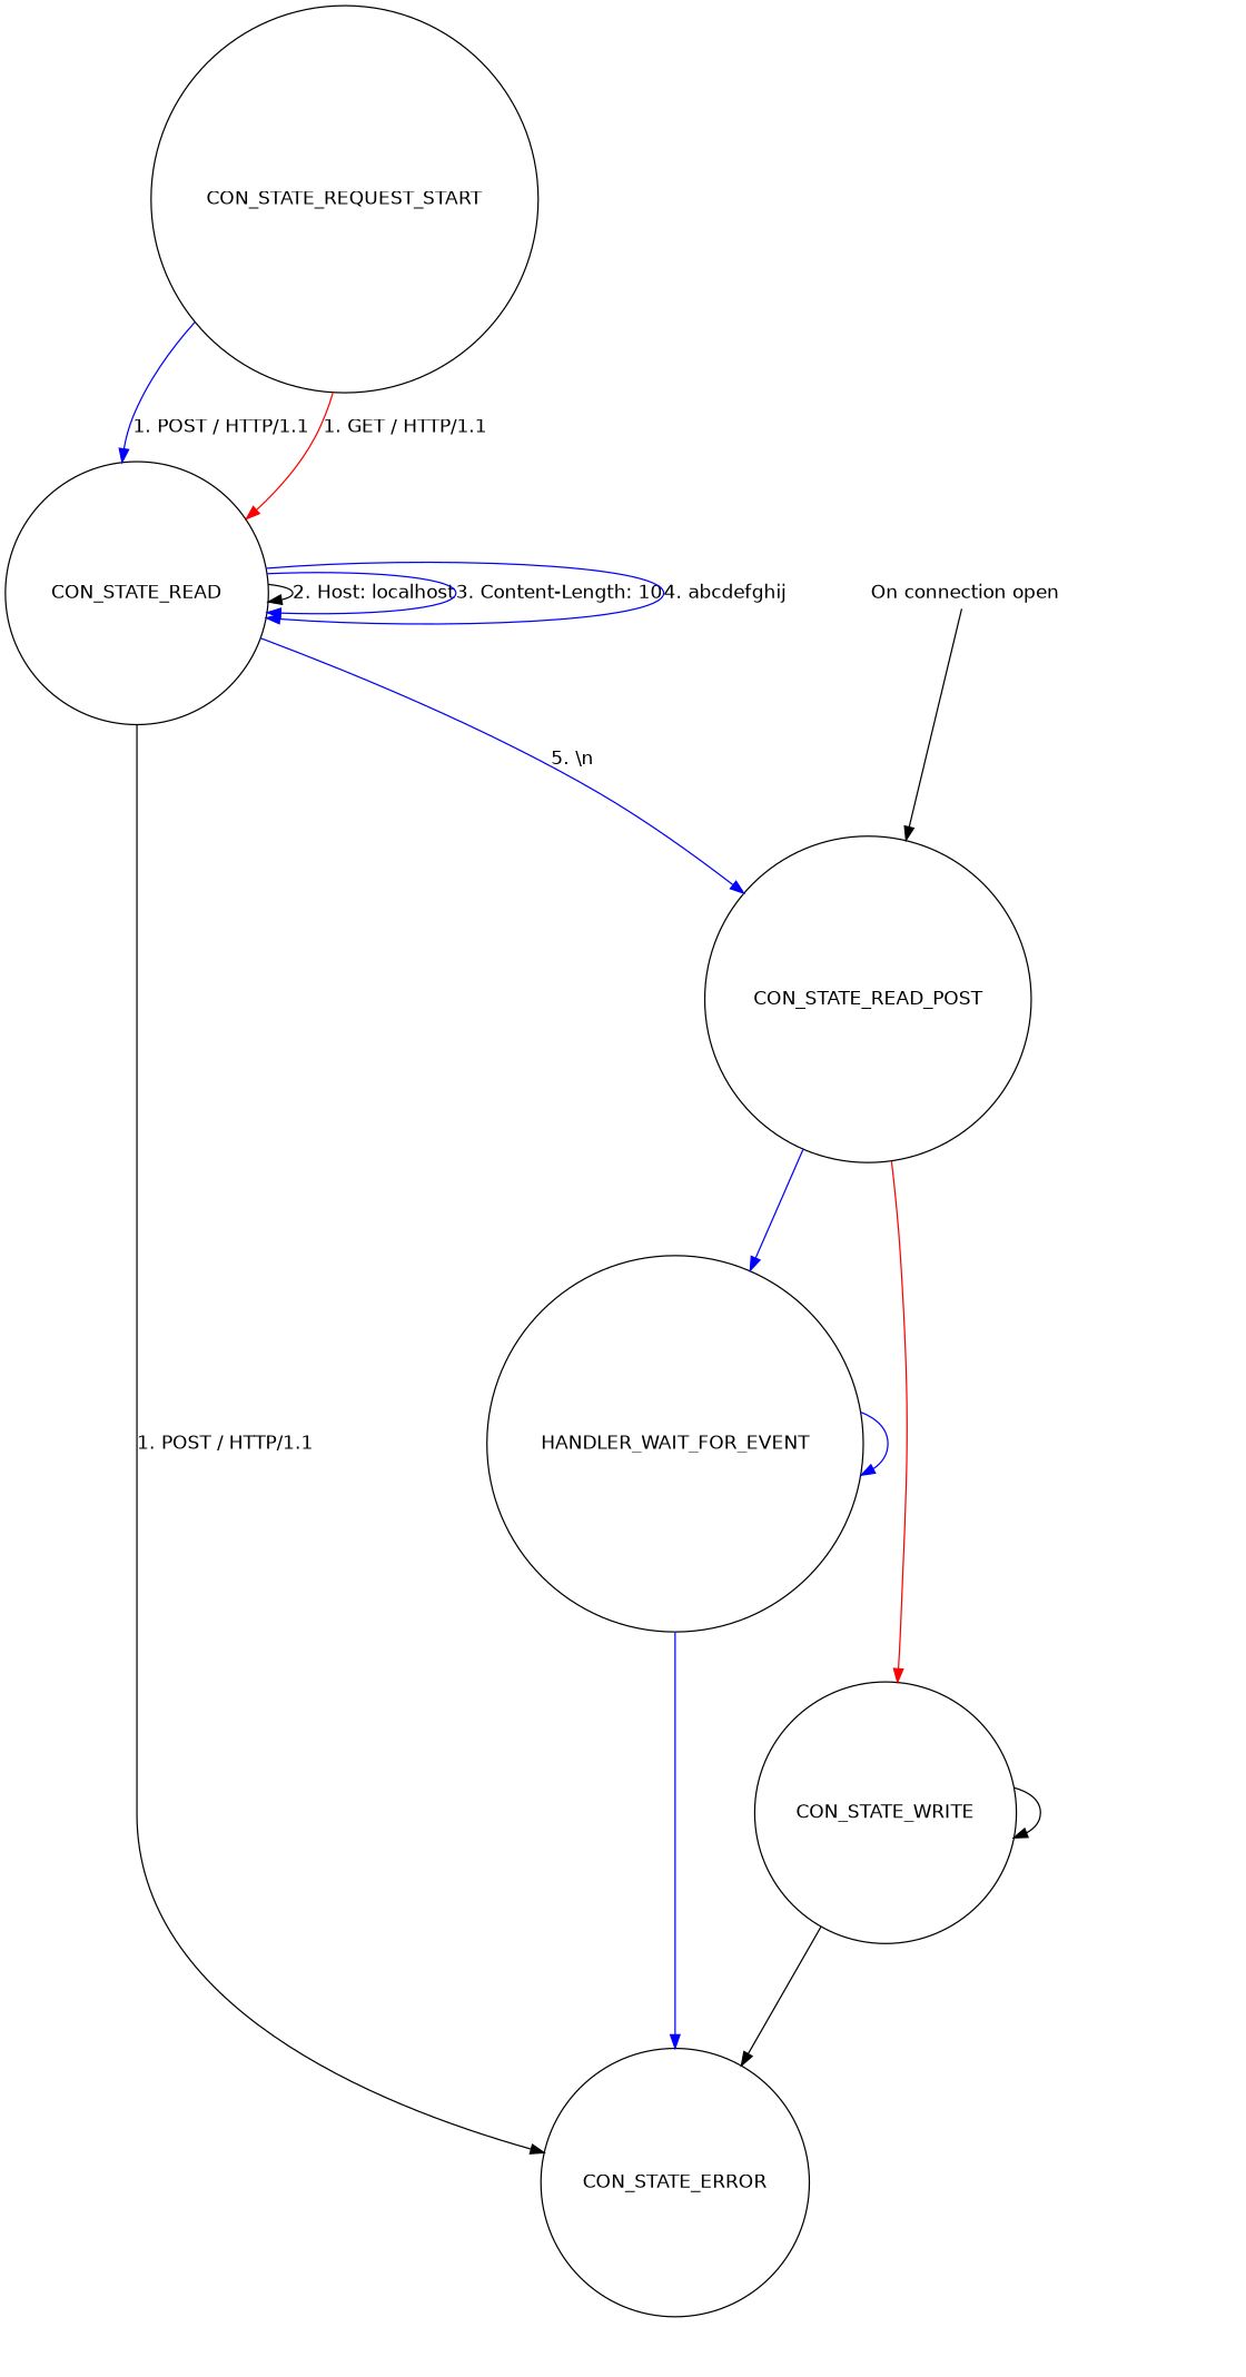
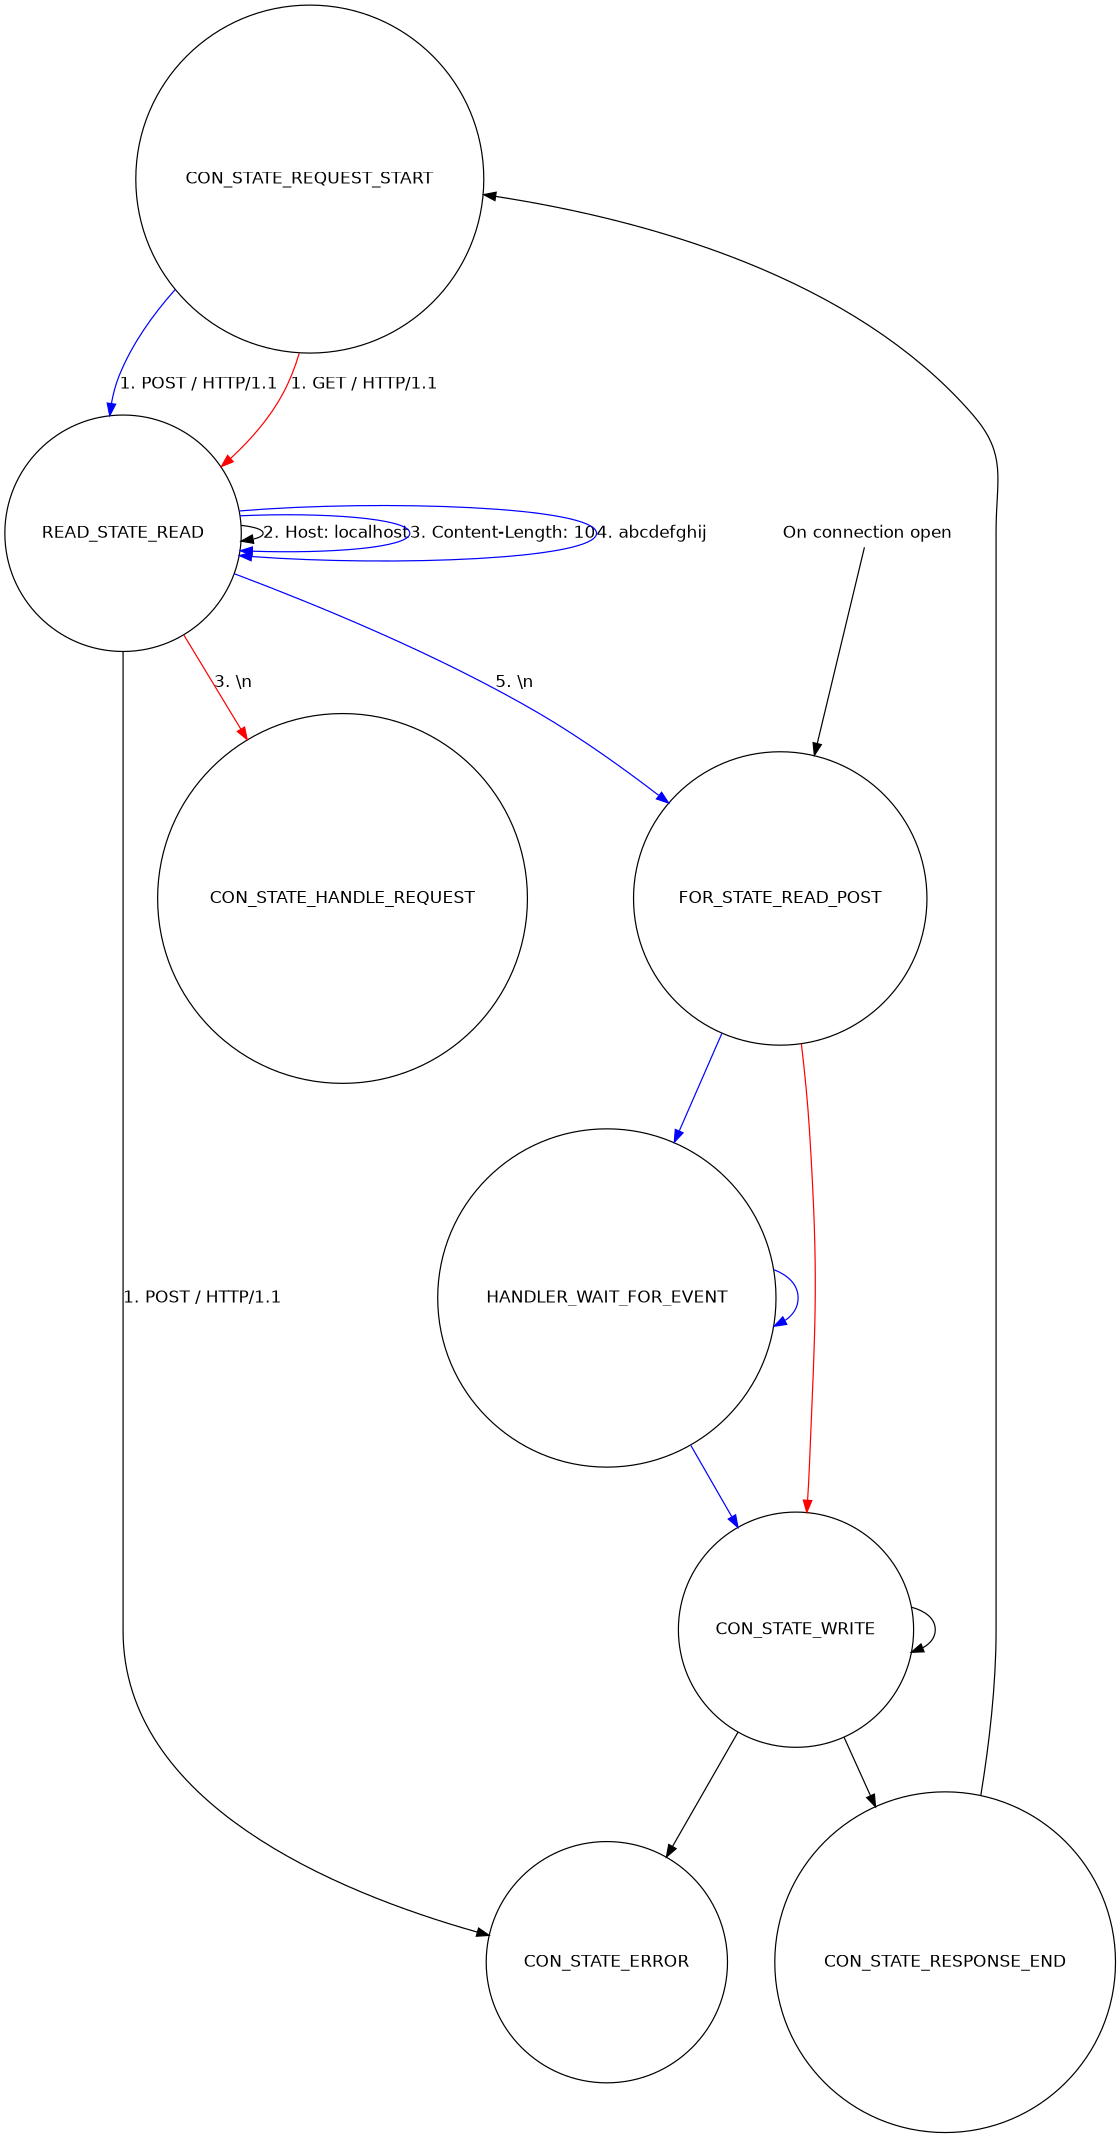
  digraph {
    fontname="DejaVu Sans"
    node [fontname="DejaVu Sans" shape=circle]
    edge [fontname="DejaVu Sans"]
    n1 [label=CON_STATE_REQUEST_START]
-   n2 [label=CON_STATE_READ]
-   n4 [label=CON_STATE_READ_POST]
+   n2 [label=READ_STATE_READ]
+   n3 [label=CON_STATE_HANDLE_REQUEST]
+   n4 [label=FOR_STATE_READ_POST]
    n5 [label=CON_STATE_ERROR]
    n6 [label=CON_STATE_WRITE]
    n7 [label=HANDLER_WAIT_FOR_EVENT]
+   n8 [label=CON_STATE_RESPONSE_END]
    n9 [height=0 label="On connection open" shape=none width=0]
    n1 -> n2 [color=red label="1. GET / HTTP/1.1"]
    n1 -> n2 [color=blue label="1. POST / HTTP/1.1"]
    n2 -> n2 [label="2. Host: localhost"]
    n2 -> n2 [color=blue label="3. Content-Length: 10"]
    n2 -> n2 [color=blue label="4. abcdefghij"]
+   n2 -> n3 [color=red label="3. \\n"]
    n2 -> n4 [color=blue label="5. \\n"]
    n2 -> n5 [label="1. POST / HTTP/1.1"]
    n4 -> n6 [color=red]
    n4 -> n7 [color=blue]
    n6 -> n5
    n6 -> n6
-   n7 -> n5 [color=blue]
+   n6 -> n8
+   n7 -> n6 [color=blue]
    n7 -> n7 [color=blue]
+   n8 -> n1
    n9 -> n4
  }
